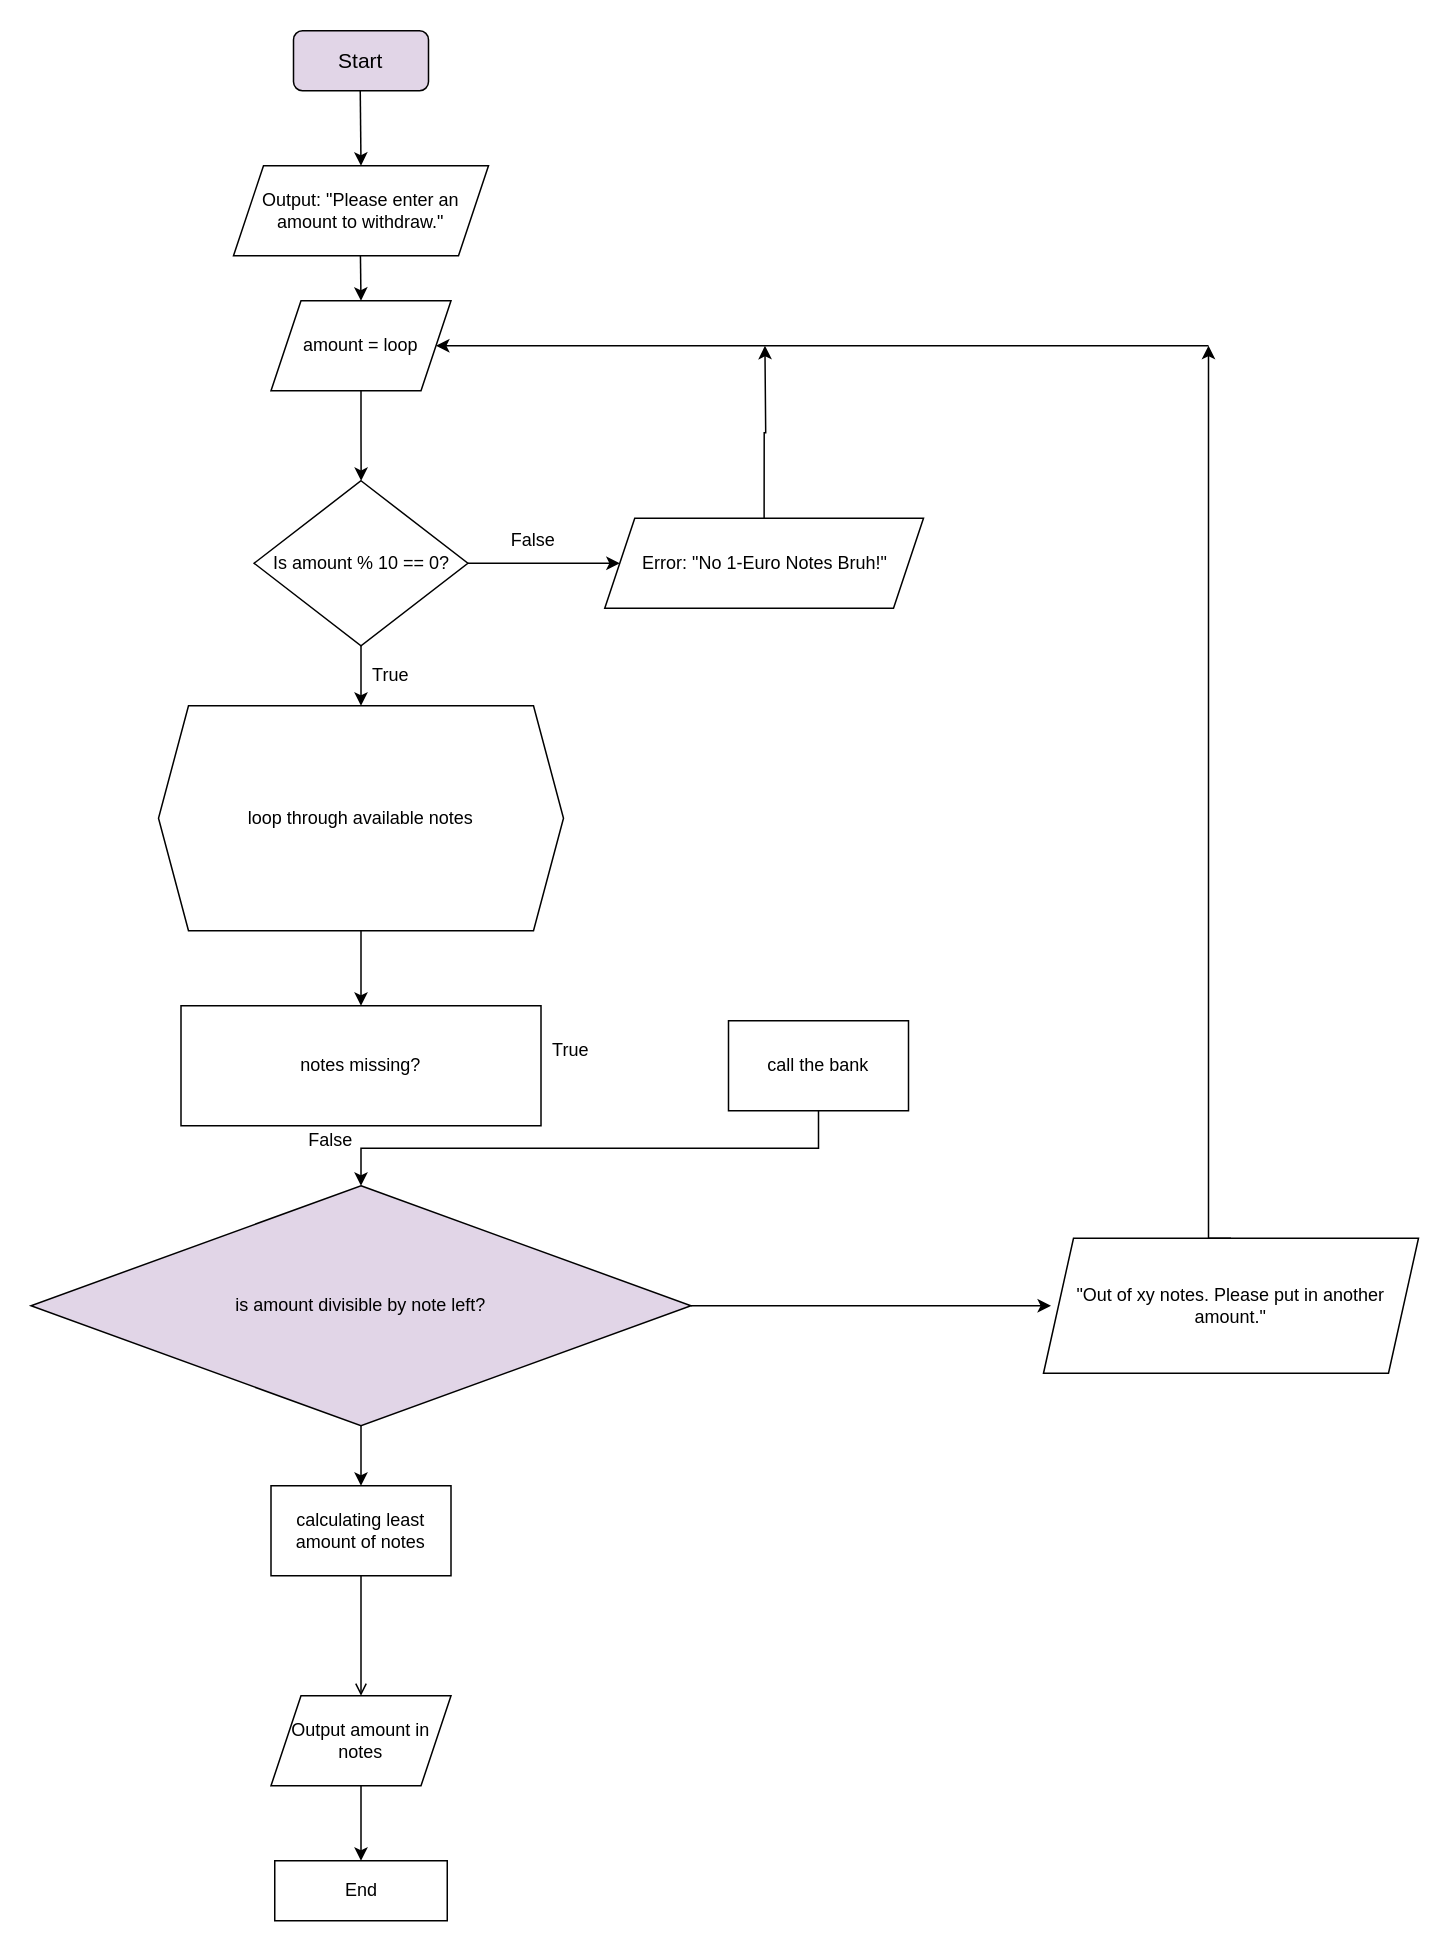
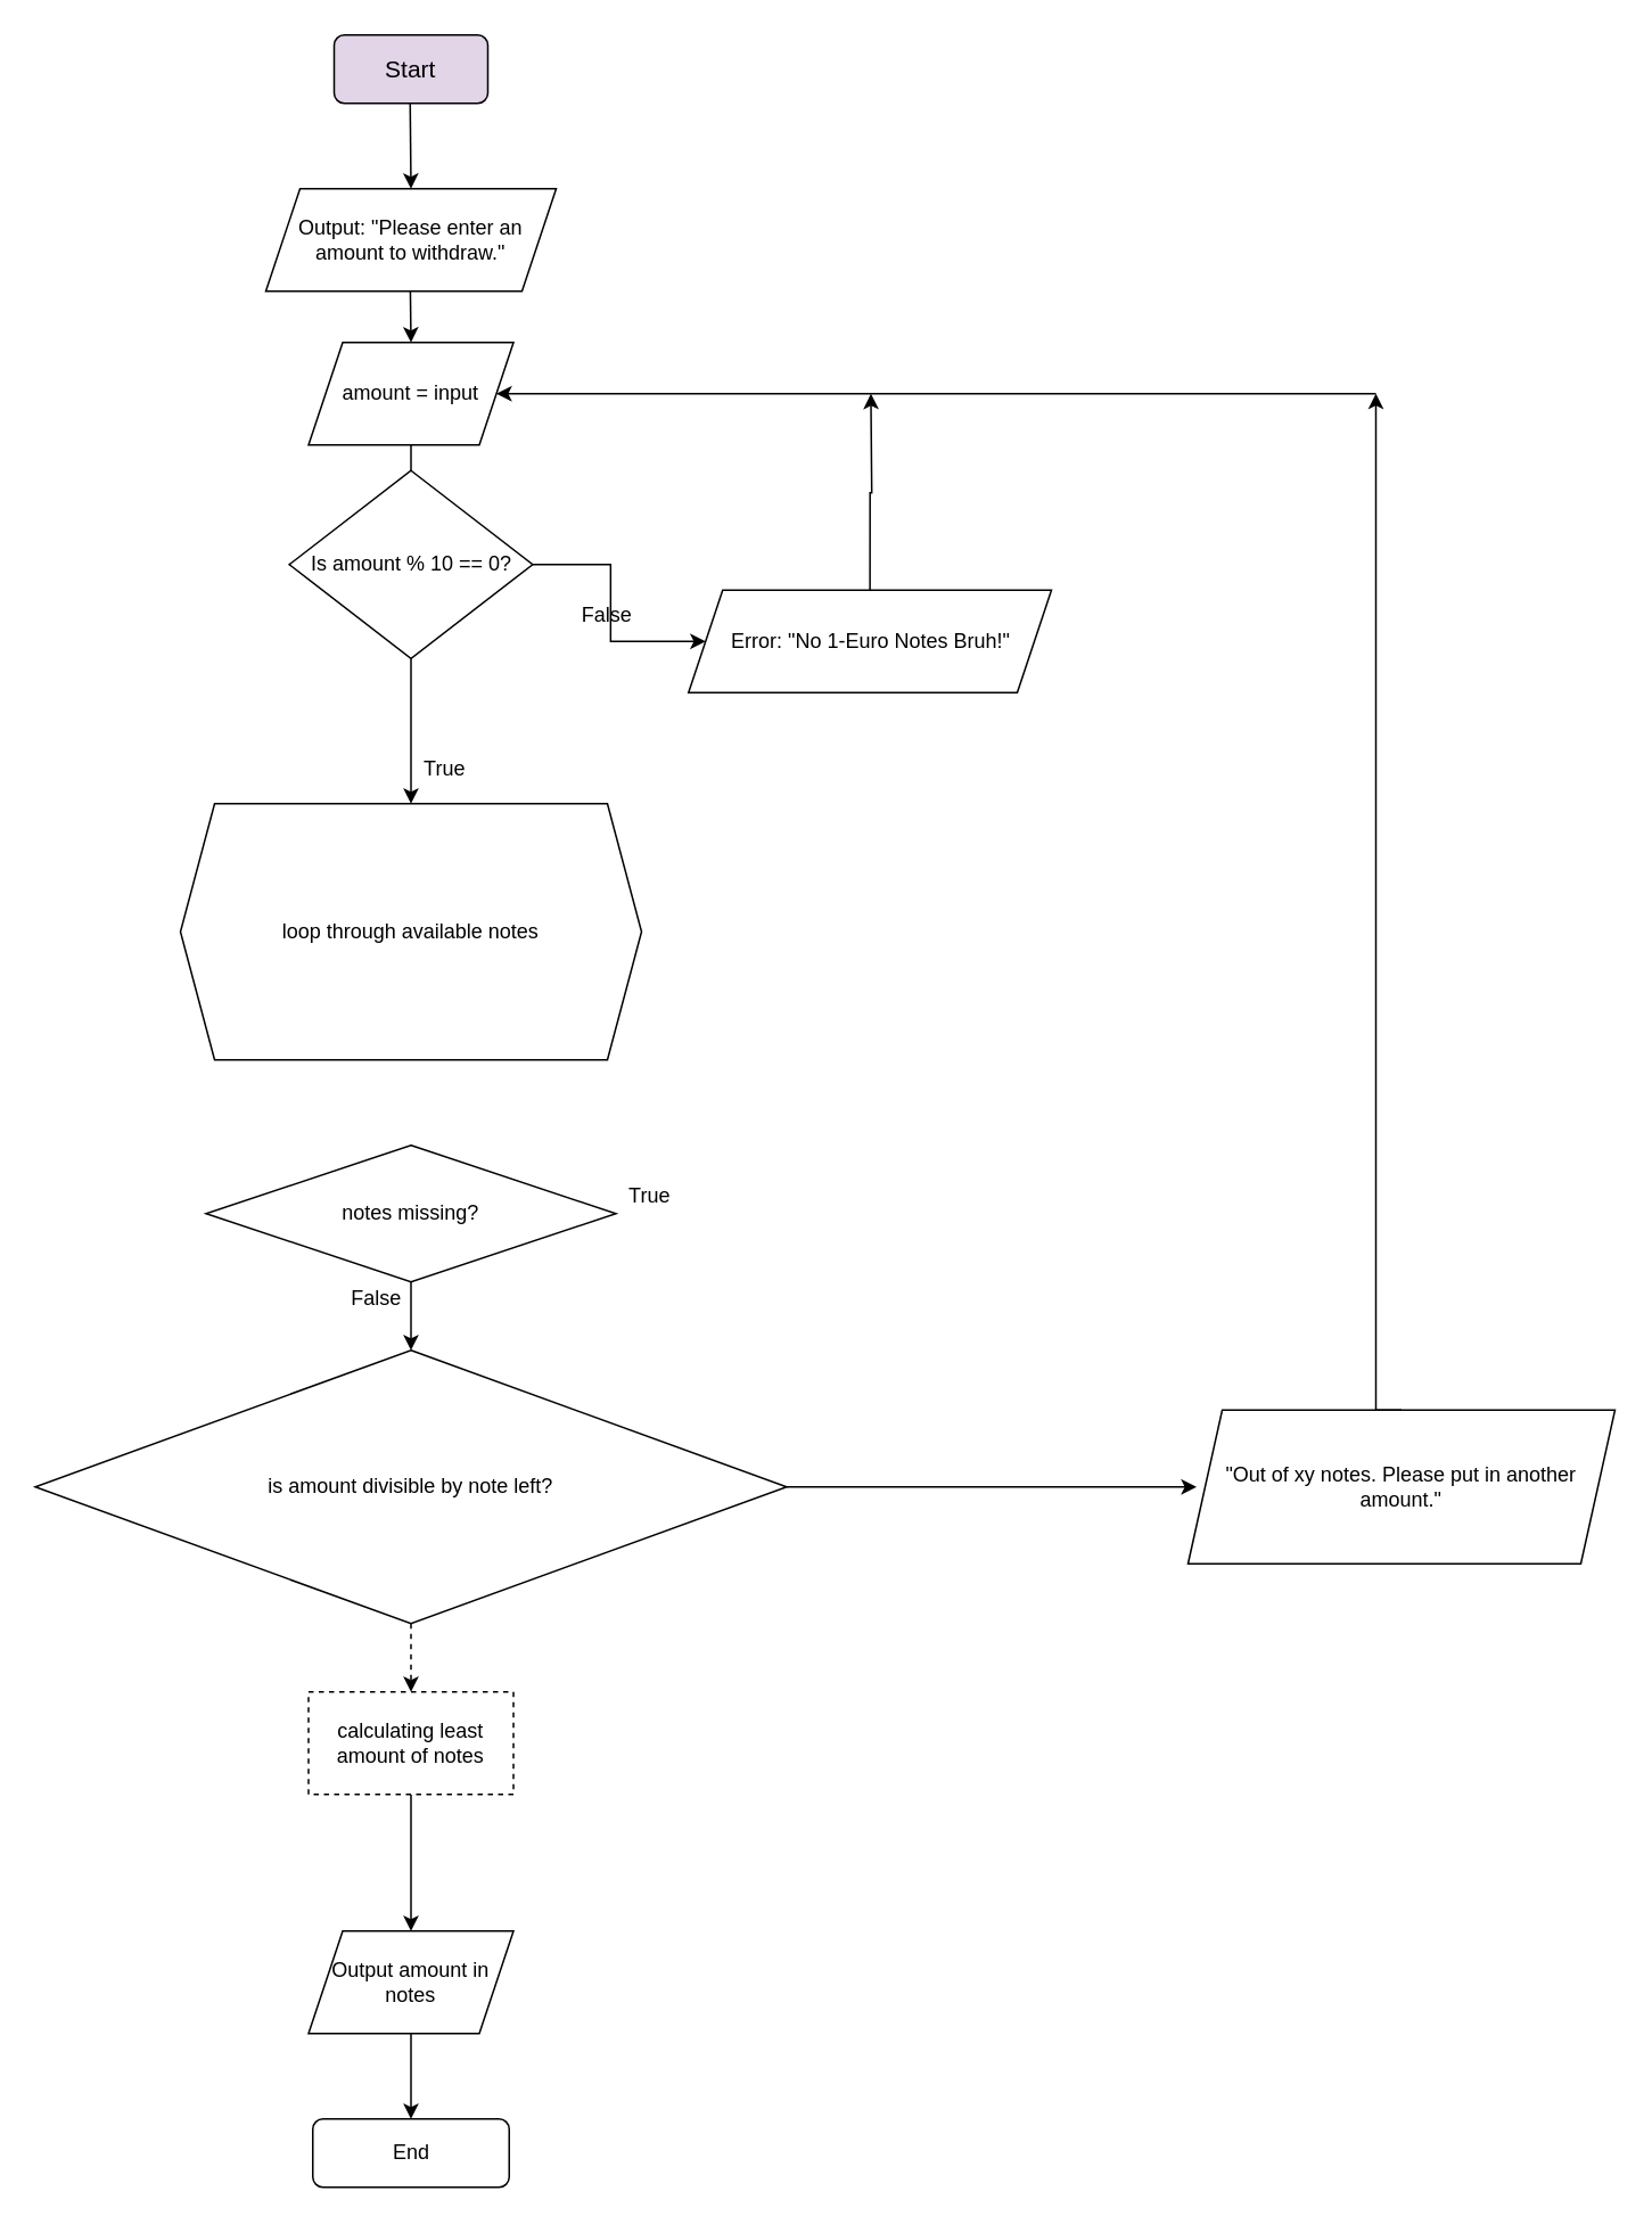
  <mxCell id="0" />
  <mxCell id="1" parent="0" />
  <mxCell id="2" value="&lt;font style=&quot;font-size: 14px&quot;&gt;Start&lt;/font&gt;" style="rounded=1;whiteSpace=wrap;html=1;fillColor=#e1d5e7;" parent="1" vertex="1"><mxGeometry x="195" y="20" width="90" height="40" as="geometry" /></mxCell>
  <mxCell id="3" value="" style="endArrow=classic;html=1;" parent="1" edge="1"><mxGeometry width="50" height="50" relative="1" as="geometry"><mxPoint x="239.5" y="60" as="sourcePoint" /><mxPoint x="240" y="110" as="targetPoint" /></mxGeometry></mxCell>
  <mxCell id="4" value="" style="endArrow=classic;html=1;" parent="1" edge="1"><mxGeometry width="50" height="50" relative="1" as="geometry"><mxPoint x="239.5" y="160" as="sourcePoint" /><mxPoint x="240" y="200" as="targetPoint" /></mxGeometry></mxCell>
  <mxCell id="5" value="&lt;span&gt;Output: &quot;Please enter an amount to withdraw.&quot;&lt;/span&gt;" style="shape=parallelogram;perimeter=parallelogramPerimeter;whiteSpace=wrap;html=1;fixedSize=1;" parent="1" vertex="1"><mxGeometry x="155" y="110" width="170" height="60" as="geometry" /></mxCell>
  <mxCell id="6" value="" style="edgeStyle=orthogonalEdgeStyle;rounded=0;orthogonalLoop=1;jettySize=auto;html=1;" edge="1" parent="1" source="7" target="12"><mxGeometry relative="1" as="geometry" /></mxCell>
- <mxCell id="7" value="&lt;span&gt;amount = loop&lt;/span&gt;" style="shape=parallelogram;perimeter=parallelogramPerimeter;whiteSpace=wrap;html=1;fixedSize=1;" parent="1" vertex="1"><mxGeometry x="180" y="200" width="120" height="60" as="geometry" /></mxCell>
+ <mxCell id="7" value="&lt;span&gt;amount = input&lt;/span&gt;" style="shape=parallelogram;perimeter=parallelogramPerimeter;whiteSpace=wrap;html=1;fixedSize=1;" parent="1" vertex="1"><mxGeometry x="180" y="200" width="120" height="60" as="geometry" /></mxCell>
  <mxCell id="8" value="" style="endArrow=classic;html=1;exitX=0.5;exitY=1;exitDx=0;exitDy=0;" parent="1" edge="1" source="12"><mxGeometry width="50" height="50" relative="1" as="geometry"><mxPoint x="239.5" y="440" as="sourcePoint" /><mxPoint x="240" y="470" as="targetPoint" /></mxGeometry></mxCell>
  <mxCell id="9" value="" style="edgeStyle=orthogonalEdgeStyle;rounded=0;orthogonalLoop=1;jettySize=auto;html=1;" parent="1" target="10" edge="1"><mxGeometry relative="1" as="geometry"><mxPoint x="231" y="1130" as="sourcePoint" /></mxGeometry></mxCell>
- <mxCell id="10" value="End" style="whiteSpace=wrap;html=1;rounded=0;" parent="1" vertex="1"><mxGeometry x="182.5" y="1240" width="115" height="40" as="geometry" /></mxCell>
+ <mxCell id="10" value="End" style="rounded=1;whiteSpace=wrap;html=1;" parent="1" vertex="1"><mxGeometry x="182.5" y="1240" width="115" height="40" as="geometry" /></mxCell>
  <mxCell id="11" value="" style="edgeStyle=orthogonalEdgeStyle;rounded=0;orthogonalLoop=1;jettySize=auto;html=1;" edge="1" parent="1" source="12" target="14"><mxGeometry relative="1" as="geometry" /></mxCell>
- <mxCell id="12" value="Is amount % 10 == 0?" style="rhombus;whiteSpace=wrap;html=1;" vertex="1" parent="1"><mxGeometry x="168.75" y="320" width="142.5" height="110" as="geometry" /></mxCell>
+ <mxCell id="12" value="Is amount % 10 == 0?" style="rhombus;whiteSpace=wrap;html=1;" vertex="1" parent="1"><mxGeometry x="168.75" y="275" width="142.5" height="110" as="geometry" /></mxCell>
  <mxCell id="13" style="edgeStyle=orthogonalEdgeStyle;rounded=0;orthogonalLoop=1;jettySize=auto;html=1;exitX=0.5;exitY=0;exitDx=0;exitDy=0;" edge="1" parent="1" source="14"><mxGeometry relative="1" as="geometry"><mxPoint x="509.286" y="230" as="targetPoint" /></mxGeometry></mxCell>
  <mxCell id="14" value="Error: &quot;No 1-Euro Notes Bruh!&quot;" style="shape=parallelogram;perimeter=parallelogramPerimeter;whiteSpace=wrap;html=1;fixedSize=1;" vertex="1" parent="1"><mxGeometry x="402.5" y="345" width="212.5" height="60" as="geometry" /></mxCell>
  <mxCell id="15" value="True" style="text;html=1;strokeColor=none;fillColor=none;align=center;verticalAlign=middle;whiteSpace=wrap;rounded=0;" vertex="1" parent="1"><mxGeometry x="240" y="440" width="40" height="20" as="geometry" /></mxCell>
  <mxCell id="16" value="False" style="text;html=1;strokeColor=none;fillColor=none;align=center;verticalAlign=middle;whiteSpace=wrap;rounded=0;" vertex="1" parent="1"><mxGeometry x="335" y="350" width="40" height="20" as="geometry" /></mxCell>
- <mxCell id="17" value="" style="edgeStyle=orthogonalEdgeStyle;rounded=0;orthogonalLoop=1;jettySize=auto;html=1;" edge="1" parent="1" source="18" target="20"><mxGeometry relative="1" as="geometry" /></mxCell>
  <mxCell id="18" value="loop through available notes" style="shape=hexagon;perimeter=hexagonPerimeter2;whiteSpace=wrap;html=1;fixedSize=1;" vertex="1" parent="1"><mxGeometry x="105" y="470" width="270" height="150" as="geometry" /></mxCell>
- <mxCell id="20" value="&lt;span&gt;notes missing?&lt;/span&gt;" style="whiteSpace=wrap;html=1;rounded=0;" vertex="1" parent="1"><mxGeometry x="120" y="670" width="240" height="80" as="geometry" /></mxCell>
+ <mxCell id="19" value="" style="edgeStyle=orthogonalEdgeStyle;rounded=0;orthogonalLoop=1;jettySize=auto;html=1;" edge="1" parent="1" source="20" target="23"><mxGeometry relative="1" as="geometry" /></mxCell>
+ <mxCell id="20" value="&lt;span&gt;notes missing?&lt;/span&gt;" style="rhombus;whiteSpace=wrap;html=1;" vertex="1" parent="1"><mxGeometry x="120" y="670" width="240" height="80" as="geometry" /></mxCell>
  <mxCell id="21" value="" style="edgeStyle=orthogonalEdgeStyle;rounded=0;orthogonalLoop=1;jettySize=auto;html=1;" edge="1" parent="1" source="23"><mxGeometry relative="1" as="geometry"><mxPoint x="700" y="870" as="targetPoint" /></mxGeometry></mxCell>
- <mxCell id="22" value="" style="edgeStyle=orthogonalEdgeStyle;rounded=0;orthogonalLoop=1;jettySize=auto;html=1;" edge="1" parent="1" source="23" target="32"><mxGeometry relative="1" as="geometry" /></mxCell>
- <mxCell id="23" value="is amount divisible by note left?" style="rhombus;whiteSpace=wrap;html=1;fillColor=#e1d5e7;" vertex="1" parent="1"><mxGeometry x="20" y="790" width="440" height="160" as="geometry" /></mxCell>
+ <mxCell id="22" value="" style="edgeStyle=orthogonalEdgeStyle;rounded=0;orthogonalLoop=1;jettySize=auto;html=1;dashed=1;" edge="1" parent="1" source="23" target="32"><mxGeometry relative="1" as="geometry" /></mxCell>
+ <mxCell id="23" value="is amount divisible by note left?" style="rhombus;whiteSpace=wrap;html=1;" vertex="1" parent="1"><mxGeometry x="20" y="790" width="440" height="160" as="geometry" /></mxCell>
  <mxCell id="24" value="True" style="text;html=1;strokeColor=none;fillColor=none;align=center;verticalAlign=middle;whiteSpace=wrap;rounded=0;" vertex="1" parent="1"><mxGeometry x="360" y="690" width="40" height="20" as="geometry" /></mxCell>
  <mxCell id="25" value="False" style="text;html=1;strokeColor=none;fillColor=none;align=center;verticalAlign=middle;whiteSpace=wrap;rounded=0;" vertex="1" parent="1"><mxGeometry x="200" y="750" width="40" height="20" as="geometry" /></mxCell>
- <mxCell id="26" style="edgeStyle=orthogonalEdgeStyle;rounded=0;orthogonalLoop=1;jettySize=auto;html=1;exitX=0.5;exitY=1;exitDx=0;exitDy=0;entryX=0.5;entryY=0;entryDx=0;entryDy=0;" edge="1" parent="1" source="27" target="23"><mxGeometry relative="1" as="geometry" /></mxCell>
- <mxCell id="27" value="call the bank" style="whiteSpace=wrap;html=1;" vertex="1" parent="1"><mxGeometry x="485" y="680" width="120" height="60" as="geometry" /></mxCell>
  <mxCell id="28" style="edgeStyle=orthogonalEdgeStyle;rounded=0;orthogonalLoop=1;jettySize=auto;html=1;exitX=0.5;exitY=0;exitDx=0;exitDy=0;" edge="1" parent="1" source="29"><mxGeometry relative="1" as="geometry"><mxPoint x="805" y="230" as="targetPoint" /><Array as="points"><mxPoint x="805" y="825" /></Array></mxGeometry></mxCell>
  <mxCell id="29" value="&lt;span&gt;&quot;Out of xy notes. Please put in another amount.&quot;&lt;/span&gt;" style="shape=parallelogram;perimeter=parallelogramPerimeter;whiteSpace=wrap;html=1;fixedSize=1;" vertex="1" parent="1"><mxGeometry x="695" y="825" width="250" height="90" as="geometry" /></mxCell>
  <mxCell id="30" value="" style="endArrow=classic;html=1;entryX=1;entryY=0.5;entryDx=0;entryDy=0;" edge="1" parent="1" target="7"><mxGeometry width="50" height="50" relative="1" as="geometry"><mxPoint x="805" y="230" as="sourcePoint" /><mxPoint x="455" y="400" as="targetPoint" /></mxGeometry></mxCell>
- <mxCell id="31" value="" style="edgeStyle=orthogonalEdgeStyle;rounded=0;orthogonalLoop=1;jettySize=auto;html=1;endArrow=open;" edge="1" parent="1" source="32" target="33"><mxGeometry relative="1" as="geometry" /></mxCell>
- <mxCell id="32" value="calculating least amount of notes" style="whiteSpace=wrap;html=1;" vertex="1" parent="1"><mxGeometry x="180" y="990" width="120" height="60" as="geometry" /></mxCell>
+ <mxCell id="31" value="" style="edgeStyle=orthogonalEdgeStyle;rounded=0;orthogonalLoop=1;jettySize=auto;html=1;" edge="1" parent="1" source="32" target="33"><mxGeometry relative="1" as="geometry" /></mxCell>
+ <mxCell id="32" value="calculating least amount of notes" style="whiteSpace=wrap;html=1;dashed=1;" vertex="1" parent="1"><mxGeometry x="180" y="990" width="120" height="60" as="geometry" /></mxCell>
  <mxCell id="33" value="Output amount in notes" style="shape=parallelogram;perimeter=parallelogramPerimeter;whiteSpace=wrap;html=1;fixedSize=1;" vertex="1" parent="1"><mxGeometry x="180" y="1130" width="120" height="60" as="geometry" /></mxCell>
